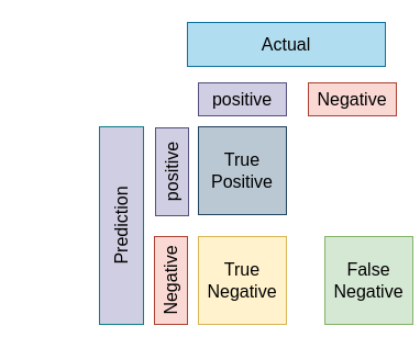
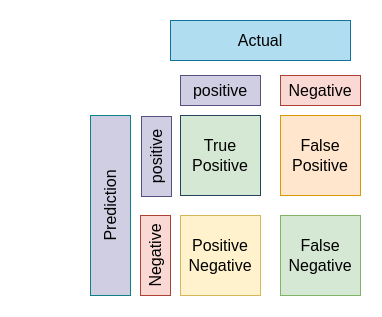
  <mxCell id="0" />
  <mxCell id="1" parent="0" />
  <mxCell id="2" value="&lt;font style=&quot;font-size: 16px;&quot;&gt;Actual&lt;/font&gt;" style="rounded=0;whiteSpace=wrap;html=1;fontSize=16;fillColor=#b1ddf0;strokeColor=#10739e;" vertex="1" parent="1"><mxGeometry x="170" y="20" width="180" height="40" as="geometry" /></mxCell>
  <mxCell id="3" value="&lt;font style=&quot;font-size: 16px;&quot;&gt;Prediction&lt;/font&gt;" style="rounded=0;whiteSpace=wrap;html=1;rotation=-90;fontSize=16;fillColor=#d0cee2;strokeColor=#0e8088;" vertex="1" parent="1"><mxGeometry x="20" y="185" width="180" height="40" as="geometry" /></mxCell>
  <mxCell id="4" value="&lt;font style=&quot;font-size: 16px;&quot;&gt;positive&lt;/font&gt;" style="rounded=0;whiteSpace=wrap;html=1;fontSize=16;fillColor=#d0cee2;strokeColor=#56517e;" vertex="1" parent="1"><mxGeometry x="180" y="75" width="80" height="30" as="geometry" /></mxCell>
  <mxCell id="5" value="&lt;font style=&quot;font-size: 16px;&quot;&gt;Negative&lt;/font&gt;" style="rounded=0;whiteSpace=wrap;html=1;fontSize=16;fillColor=#fad9d5;strokeColor=#ae4132;" vertex="1" parent="1"><mxGeometry x="280" y="75" width="80" height="30" as="geometry" /></mxCell>
  <mxCell id="6" value="&lt;font style=&quot;font-size: 16px;&quot;&gt;positive&lt;/font&gt;" style="rounded=0;whiteSpace=wrap;html=1;fontSize=16;rotation=-90;fillColor=#d0cee2;strokeColor=#56517e;" vertex="1" parent="1"><mxGeometry x="116" y="141" width="80" height="30" as="geometry" /></mxCell>
  <mxCell id="7" value="&lt;font style=&quot;font-size: 16px;&quot;&gt;Negative&lt;/font&gt;" style="rounded=0;whiteSpace=wrap;html=1;fontSize=16;rotation=-90;fillColor=#fad9d5;strokeColor=#ae4132;" vertex="1" parent="1"><mxGeometry x="115" y="240" width="80" height="30" as="geometry" /></mxCell>
- <mxCell id="8" value="&lt;div style=&quot;font-size: 16px;&quot;&gt;&lt;font style=&quot;font-size: 16px;&quot;&gt;True&lt;/font&gt;&lt;/div&gt;&lt;div style=&quot;font-size: 16px;&quot;&gt;&lt;font style=&quot;font-size: 16px;&quot;&gt;Positive&lt;br style=&quot;font-size: 16px;&quot;&gt;&lt;/font&gt;&lt;/div&gt;" style="rounded=0;whiteSpace=wrap;html=1;fontSize=16;fillColor=#bac8d3;strokeColor=#23445d;" vertex="1" parent="1"><mxGeometry x="180" y="115" width="80" height="80" as="geometry" /></mxCell>
- <mxCell id="10" value="&lt;div style=&quot;font-size: 16px;&quot;&gt;&lt;font style=&quot;font-size: 16px;&quot;&gt;True&lt;/font&gt;&lt;/div&gt;Negative" style="rounded=0;whiteSpace=wrap;html=1;fontSize=16;fillColor=#fff2cc;strokeColor=#d6b656;" vertex="1" parent="1"><mxGeometry x="180" y="215" width="80" height="80" as="geometry" /></mxCell>
- <mxCell id="11" value="&lt;div style=&quot;font-size: 16px;&quot;&gt;&lt;font style=&quot;font-size: 16px;&quot;&gt;False&lt;/font&gt;&lt;/div&gt;Negative" style="rounded=0;whiteSpace=wrap;html=1;fontSize=16;fillColor=#d5e8d4;strokeColor=#82b366;" vertex="1" parent="1"><mxGeometry x="295" y="215" width="80" height="80" as="geometry" /></mxCell>
+ <mxCell id="8" value="&lt;div style=&quot;font-size: 16px;&quot;&gt;&lt;font style=&quot;font-size: 16px;&quot;&gt;True&lt;/font&gt;&lt;/div&gt;&lt;div style=&quot;font-size: 16px;&quot;&gt;&lt;font style=&quot;font-size: 16px;&quot;&gt;Positive&lt;br style=&quot;font-size: 16px;&quot;&gt;&lt;/font&gt;&lt;/div&gt;" style="rounded=0;whiteSpace=wrap;html=1;fontSize=16;fillColor=#d5e8d4;strokeColor=#23445d;" vertex="1" parent="1"><mxGeometry x="180" y="115" width="80" height="80" as="geometry" /></mxCell>
+ <mxCell id="9" value="False&lt;br style=&quot;font-size: 16px;&quot;&gt;&lt;div style=&quot;font-size: 16px;&quot;&gt;&lt;font style=&quot;font-size: 16px;&quot;&gt;Positive&lt;br style=&quot;font-size: 16px;&quot;&gt;&lt;/font&gt;&lt;/div&gt;" style="rounded=0;whiteSpace=wrap;html=1;fontSize=16;fillColor=#ffe6cc;strokeColor=#d79b00;" vertex="1" parent="1"><mxGeometry x="280" y="115" width="80" height="80" as="geometry" /></mxCell>
+ <mxCell id="10" value="&lt;div style=&quot;font-size: 16px;&quot;&gt;&lt;font style=&quot;font-size: 16px;&quot;&gt;Positive&lt;/font&gt;&lt;/div&gt;Negative" style="rounded=0;whiteSpace=wrap;html=1;fontSize=16;fillColor=#fff2cc;strokeColor=#d6b656;" vertex="1" parent="1"><mxGeometry x="180" y="215" width="80" height="80" as="geometry" /></mxCell>
+ <mxCell id="11" value="&lt;div style=&quot;font-size: 16px;&quot;&gt;&lt;font style=&quot;font-size: 16px;&quot;&gt;False&lt;/font&gt;&lt;/div&gt;Negative" style="rounded=0;whiteSpace=wrap;html=1;fontSize=16;fillColor=#d5e8d4;strokeColor=#82b366;" vertex="1" parent="1"><mxGeometry x="280" y="215" width="80" height="80" as="geometry" /></mxCell>
